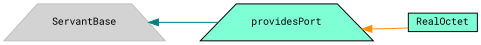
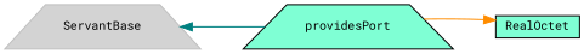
  digraph {
    fontname="Roboto Mono"
    rankdir=LR
    node [color=black fillcolor=aquamarine fontname="Roboto Mono" fontsize=10 shape=trapezium style=filled]
    edge [dir=back fontname="Roboto Mono" fontsize=10 labelfontname=Helvetica labelfontsize=10 style=solid]
    n1 [fontcolor=black height=0.2 label=providesPort width=0.4]
    n2 [height=0.2 label=RealOctet shape=box width=0.4]
    n3 [color=grey75 fillcolor=lightgrey height=0.2 label=ServantBase width=0.4]
-   n1 -> n2 [color=darkorange]
+   n2 -> n1 [color=darkorange]
    n3 -> n1 [color=teal]
  }
